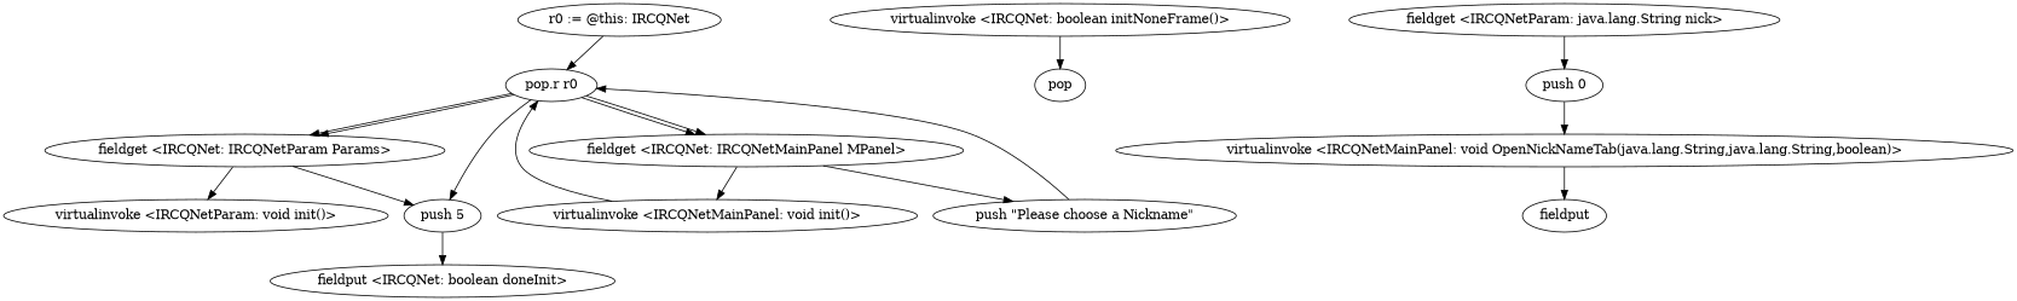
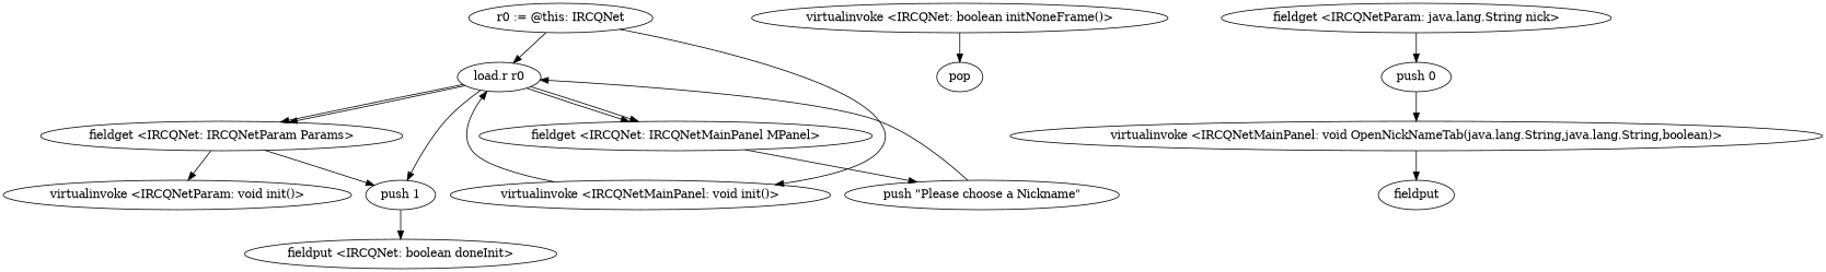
  digraph {
    "r0 := @this: IRCQNet"
-   "load.r r0" [label="pop.r r0"]
-   "push 1" [label="push 5"]
+   "load.r r0"
+   "push 1"
    "fieldget <IRCQNet: IRCQNetParam Params>"
    "fieldget <IRCQNet: IRCQNetMainPanel MPanel>"
    "fieldput <IRCQNet: boolean doneInit>"
    "virtualinvoke <IRCQNetParam: void init()>"
    "virtualinvoke <IRCQNetMainPanel: void init()>"
    "push \"Please choose a Nickname\""
    "virtualinvoke <IRCQNet: boolean initNoneFrame()>"
    pop
    "fieldget <IRCQNetParam: java.lang.String nick>"
    "push 0"
    "virtualinvoke <IRCQNetMainPanel: void OpenNickNameTab(java.lang.String,java.lang.String,boolean)>"
    n15 [label=fieldput]
    "r0 := @this: IRCQNet" -> "load.r r0"
    "load.r r0" -> "push 1"
    "load.r r0" -> "fieldget <IRCQNet: IRCQNetParam Params>"
    "load.r r0" -> "fieldget <IRCQNet: IRCQNetParam Params>"
    "load.r r0" -> "fieldget <IRCQNet: IRCQNetMainPanel MPanel>"
    "load.r r0" -> "fieldget <IRCQNet: IRCQNetMainPanel MPanel>"
    "push 1" -> "fieldput <IRCQNet: boolean doneInit>"
    "fieldget <IRCQNet: IRCQNetParam Params>" -> "push 1"
    "fieldget <IRCQNet: IRCQNetParam Params>" -> "virtualinvoke <IRCQNetParam: void init()>"
-   "fieldget <IRCQNet: IRCQNetMainPanel MPanel>" -> "virtualinvoke <IRCQNetMainPanel: void init()>"
+   "r0 := @this: IRCQNet" -> "virtualinvoke <IRCQNetMainPanel: void init()>"
    "fieldget <IRCQNet: IRCQNetMainPanel MPanel>" -> "push \"Please choose a Nickname\""
    "virtualinvoke <IRCQNetMainPanel: void init()>" -> "load.r r0"
    "push \"Please choose a Nickname\"" -> "load.r r0"
    "virtualinvoke <IRCQNet: boolean initNoneFrame()>" -> pop
    "fieldget <IRCQNetParam: java.lang.String nick>" -> "push 0"
    "push 0" -> "virtualinvoke <IRCQNetMainPanel: void OpenNickNameTab(java.lang.String,java.lang.String,boolean)>"
    "virtualinvoke <IRCQNetMainPanel: void OpenNickNameTab(java.lang.String,java.lang.String,boolean)>" -> n15
  }
